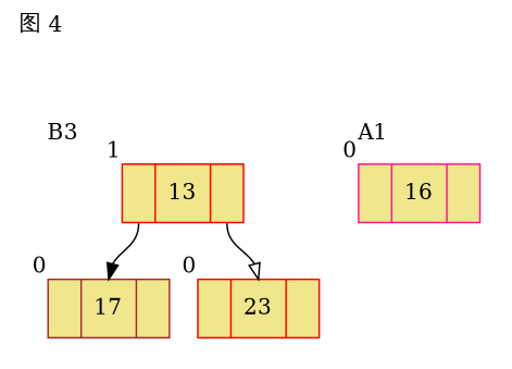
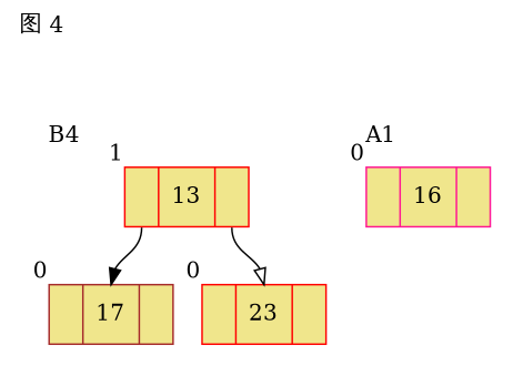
  digraph {
    label="图 4"
    labeljust=l
    labelloc=t
    node [color=red fillcolor=khaki shape=record style=filled xlabel=0]
    edge [headport=C]
    n1 [label="<L> | <C> 13 | <R>" xlabel=1]
    n2 [color=brown label="<L> | <C> 17 | <R>"]
    n3 [label="<L> | <C> 23 | <R>"]
    n4 [color=deeppink label="<L> | <C> 16 | <R>"]
    subgraph cluster_1 {
-     label=B3
+     label=B4
      penwidth=0
      n1
      n2
      n3
    }
    subgraph cluster_2 {
      label=A1
      penwidth=0
      n4
    }
    n1 -> n2 [arrowhead=normal tailport=L]
    n1 -> n3 [arrowhead=onormal tailport=R]
  }
